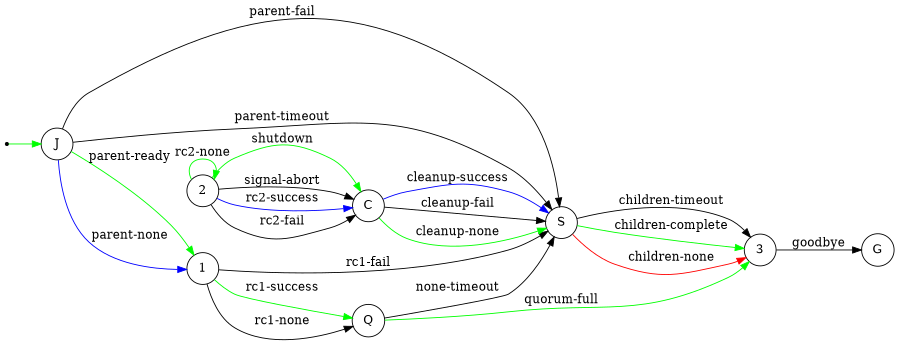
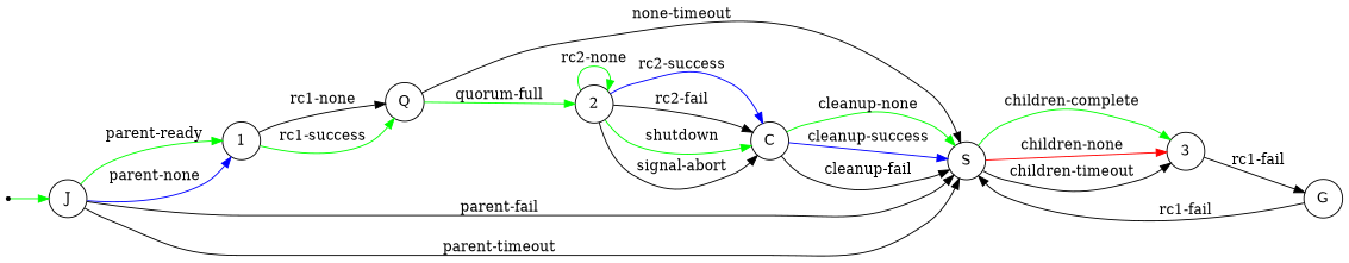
  digraph {
    rankdir=LR
    node [shape=circle]
    N [shape=point]
    J
    1
    S
    Q
    3
    2
    G
    C
    N -> J [color=green]
    J -> 1 [color=green label="parent-ready"]
    J -> 1 [color=blue label="parent-none"]
    J -> S [label="parent-fail"]
    J -> S [label="parent-timeout"]
-   1 -> S [label="rc1-fail"]
+   G -> S [label="rc1-fail"]
    1 -> Q [label="rc1-none"]
    1 -> Q [color=green label="rc1-success"]
    S -> 3 [color=green label="children-complete"]
    S -> 3 [color=red label="children-none"]
    S -> 3 [label="children-timeout"]
    Q -> S [label="none-timeout"]
-   Q -> 3 [color=green label="quorum-full"]
-   3 -> G [label=goodbye]
+   Q -> 2 [color=green label="quorum-full"]
+   3 -> G [label="rc1-fail"]
    2 -> 2 [color=green label="rc2-none"]
    2 -> C [color=blue label="rc2-success"]
    2 -> C [label="rc2-fail"]
    2 -> C [color=green label=shutdown]
    2 -> C [label="signal-abort"]
    C -> S [color=green label="cleanup-none"]
    C -> S [color=blue label="cleanup-success"]
    C -> S [label="cleanup-fail"]
  }
